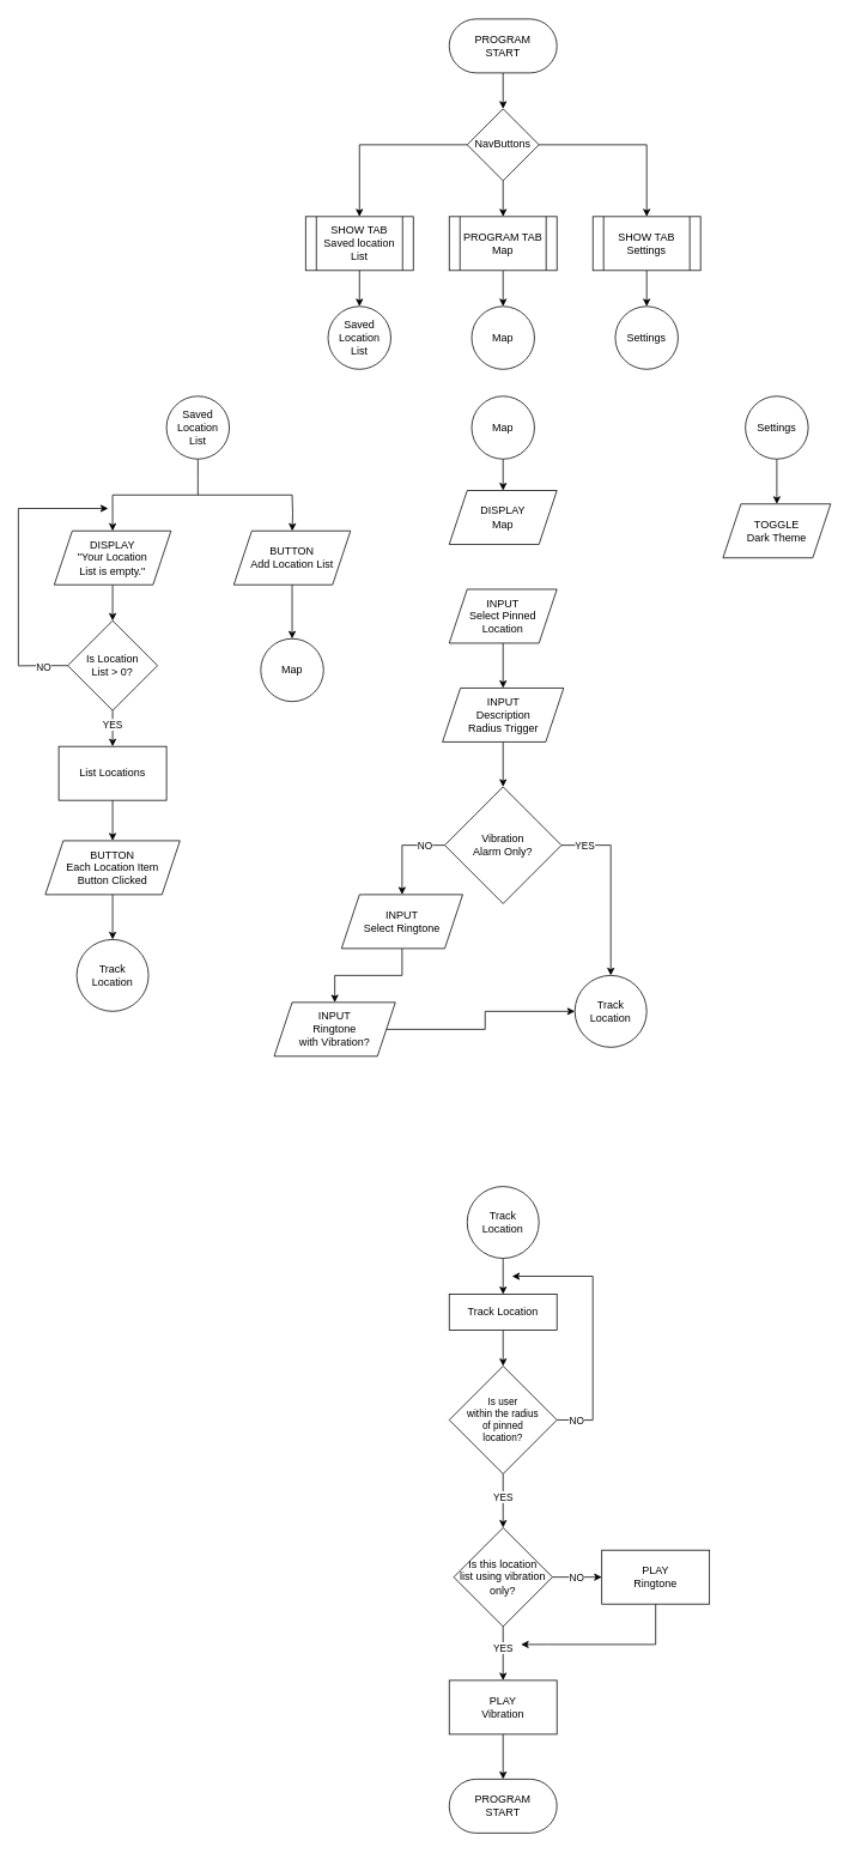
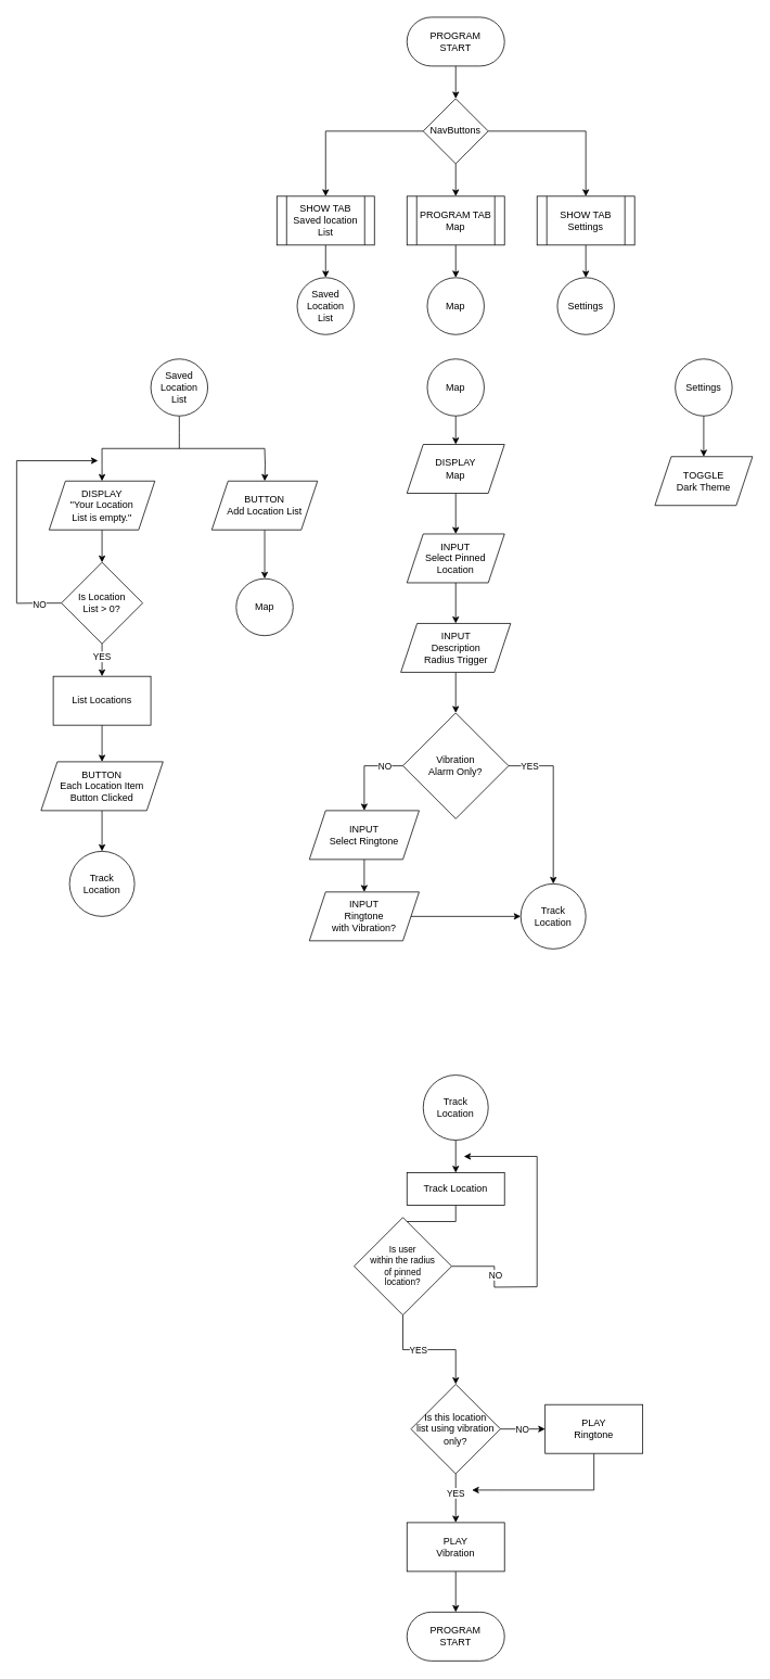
  <mxCell id="0" />
  <mxCell id="1" parent="0" />
  <mxCell id="2" style="edgeStyle=orthogonalEdgeStyle;rounded=0;orthogonalLoop=1;jettySize=auto;html=1;exitX=0.5;exitY=1;exitDx=0;exitDy=0;entryX=0.5;entryY=0;entryDx=0;entryDy=0;" parent="1" source="3" target="13" edge="1"><mxGeometry relative="1" as="geometry" /></mxCell>
  <mxCell id="3" value="PROGRAM TAB&lt;div&gt;Map&lt;/div&gt;" style="shape=process;whiteSpace=wrap;html=1;backgroundOutline=1;" parent="1" vertex="1"><mxGeometry x="500" y="240" width="120" height="60" as="geometry" /></mxCell>
  <mxCell id="4" style="edgeStyle=orthogonalEdgeStyle;rounded=0;orthogonalLoop=1;jettySize=auto;html=1;exitX=0.5;exitY=1;exitDx=0;exitDy=0;entryX=0.5;entryY=0;entryDx=0;entryDy=0;" parent="1" source="7" target="3" edge="1"><mxGeometry relative="1" as="geometry" /></mxCell>
  <mxCell id="5" style="edgeStyle=orthogonalEdgeStyle;rounded=0;orthogonalLoop=1;jettySize=auto;html=1;exitX=1;exitY=0.5;exitDx=0;exitDy=0;entryX=0.5;entryY=0;entryDx=0;entryDy=0;" parent="1" source="7" target="11" edge="1"><mxGeometry relative="1" as="geometry" /></mxCell>
  <mxCell id="6" style="edgeStyle=orthogonalEdgeStyle;rounded=0;orthogonalLoop=1;jettySize=auto;html=1;exitX=0;exitY=0.5;exitDx=0;exitDy=0;entryX=0.5;entryY=0;entryDx=0;entryDy=0;" parent="1" source="7" target="9" edge="1"><mxGeometry relative="1" as="geometry" /></mxCell>
  <mxCell id="7" value="NavButtons" style="rhombus;whiteSpace=wrap;html=1;fontSize=12;" parent="1" vertex="1"><mxGeometry x="520" y="120" width="80" height="80" as="geometry" /></mxCell>
  <mxCell id="8" style="edgeStyle=orthogonalEdgeStyle;rounded=0;orthogonalLoop=1;jettySize=auto;html=1;exitX=0.5;exitY=1;exitDx=0;exitDy=0;entryX=0.5;entryY=0;entryDx=0;entryDy=0;" parent="1" source="9" target="12" edge="1"><mxGeometry relative="1" as="geometry" /></mxCell>
  <mxCell id="9" value="SHOW TAB&lt;div&gt;Saved location List&lt;/div&gt;" style="shape=process;whiteSpace=wrap;html=1;backgroundOutline=1;" parent="1" vertex="1"><mxGeometry x="340" y="240" width="120" height="60" as="geometry" /></mxCell>
  <mxCell id="10" style="edgeStyle=orthogonalEdgeStyle;rounded=0;orthogonalLoop=1;jettySize=auto;html=1;exitX=0.5;exitY=1;exitDx=0;exitDy=0;entryX=0.5;entryY=0;entryDx=0;entryDy=0;" parent="1" source="11" target="14" edge="1"><mxGeometry relative="1" as="geometry" /></mxCell>
  <mxCell id="11" value="SHOW TAB&lt;div&gt;Settings&lt;/div&gt;" style="shape=process;whiteSpace=wrap;html=1;backgroundOutline=1;" parent="1" vertex="1"><mxGeometry x="660" y="240" width="120" height="60" as="geometry" /></mxCell>
  <mxCell id="12" value="Saved Location&lt;div&gt;List&lt;/div&gt;" style="ellipse;whiteSpace=wrap;html=1;aspect=fixed;" parent="1" vertex="1"><mxGeometry x="365" y="340" width="70" height="70" as="geometry" /></mxCell>
  <mxCell id="13" value="Map" style="ellipse;whiteSpace=wrap;html=1;aspect=fixed;" parent="1" vertex="1"><mxGeometry x="525" y="340" width="70" height="70" as="geometry" /></mxCell>
  <mxCell id="14" value="Settings" style="ellipse;whiteSpace=wrap;html=1;aspect=fixed;" parent="1" vertex="1"><mxGeometry x="685" y="340" width="70" height="70" as="geometry" /></mxCell>
  <mxCell id="15" style="edgeStyle=orthogonalEdgeStyle;rounded=0;orthogonalLoop=1;jettySize=auto;html=1;exitX=0.5;exitY=1;exitDx=0;exitDy=0;endArrow=none;endFill=0;" parent="1" source="16" edge="1"><mxGeometry relative="1" as="geometry"><mxPoint x="220" y="550" as="targetPoint" /></mxGeometry></mxCell>
  <mxCell id="16" value="Saved Location&lt;div&gt;List&lt;/div&gt;" style="ellipse;whiteSpace=wrap;html=1;aspect=fixed;" parent="1" vertex="1"><mxGeometry x="185" y="440" width="70" height="70" as="geometry" /></mxCell>
  <mxCell id="17" style="edgeStyle=orthogonalEdgeStyle;rounded=0;orthogonalLoop=1;jettySize=auto;html=1;exitX=0.5;exitY=1;exitDx=0;exitDy=0;entryX=0.5;entryY=0;entryDx=0;entryDy=0;" parent="1" source="21" target="23" edge="1"><mxGeometry relative="1" as="geometry" /></mxCell>
  <mxCell id="18" value="YES" style="edgeLabel;html=1;align=center;verticalAlign=middle;resizable=0;points=[];" parent="17" vertex="1" connectable="0"><mxGeometry x="-0.258" y="-1" relative="1" as="geometry"><mxPoint as="offset" /></mxGeometry></mxCell>
  <mxCell id="19" style="edgeStyle=orthogonalEdgeStyle;rounded=0;orthogonalLoop=1;jettySize=auto;html=1;exitX=0;exitY=0.5;exitDx=0;exitDy=0;endArrow=none;endFill=0;" parent="1" source="21" edge="1"><mxGeometry relative="1" as="geometry"><mxPoint x="20" y="740.238" as="targetPoint" /></mxGeometry></mxCell>
  <mxCell id="20" value="NO" style="edgeLabel;html=1;align=center;verticalAlign=middle;resizable=0;points=[];" parent="19" vertex="1" connectable="0"><mxGeometry x="0.002" y="1" relative="1" as="geometry"><mxPoint as="offset" /></mxGeometry></mxCell>
  <mxCell id="21" value="Is Location&lt;div&gt;List &amp;gt; 0?&lt;/div&gt;" style="rhombus;whiteSpace=wrap;html=1;" parent="1" vertex="1"><mxGeometry x="75" y="690" width="100" height="100" as="geometry" /></mxCell>
  <mxCell id="22" style="edgeStyle=orthogonalEdgeStyle;rounded=0;orthogonalLoop=1;jettySize=auto;html=1;exitX=0.5;exitY=1;exitDx=0;exitDy=0;entryX=0.5;entryY=0;entryDx=0;entryDy=0;" parent="1" source="23" target="48" edge="1"><mxGeometry relative="1" as="geometry" /></mxCell>
  <mxCell id="23" value="List Locations" style="rounded=0;whiteSpace=wrap;html=1;" parent="1" vertex="1"><mxGeometry x="65" y="830" width="120" height="60" as="geometry" /></mxCell>
  <mxCell id="24" style="edgeStyle=orthogonalEdgeStyle;rounded=0;orthogonalLoop=1;jettySize=auto;html=1;exitX=0.5;exitY=0;exitDx=0;exitDy=0;endArrow=none;endFill=0;startArrow=classic;startFill=1;" parent="1" source="26" edge="1"><mxGeometry relative="1" as="geometry"><mxPoint x="124.934" y="550" as="targetPoint" /></mxGeometry></mxCell>
  <mxCell id="25" style="edgeStyle=orthogonalEdgeStyle;rounded=0;orthogonalLoop=1;jettySize=auto;html=1;exitX=0.5;exitY=1;exitDx=0;exitDy=0;entryX=0.5;entryY=0;entryDx=0;entryDy=0;" parent="1" source="26" target="21" edge="1"><mxGeometry relative="1" as="geometry" /></mxCell>
  <mxCell id="26" value="DISPLAY&lt;div&gt;&quot;Your Location&lt;/div&gt;&lt;div&gt;List is empty.&quot;&lt;/div&gt;" style="shape=parallelogram;perimeter=parallelogramPerimeter;whiteSpace=wrap;html=1;fixedSize=1;" parent="1" vertex="1"><mxGeometry x="60" y="590" width="130" height="60" as="geometry" /></mxCell>
  <mxCell id="27" style="edgeStyle=orthogonalEdgeStyle;rounded=0;orthogonalLoop=1;jettySize=auto;html=1;exitX=0.5;exitY=1;exitDx=0;exitDy=0;entryX=0.5;entryY=0;entryDx=0;entryDy=0;" parent="1" source="28" target="7" edge="1"><mxGeometry relative="1" as="geometry" /></mxCell>
  <mxCell id="28" value="PROGRAM&lt;div&gt;START&lt;/div&gt;" style="rounded=1;whiteSpace=wrap;html=1;arcSize=50;" parent="1" vertex="1"><mxGeometry x="500" y="20" width="120" height="60" as="geometry" /></mxCell>
  <mxCell id="29" style="edgeStyle=orthogonalEdgeStyle;rounded=0;orthogonalLoop=1;jettySize=auto;html=1;exitX=0.5;exitY=1;exitDx=0;exitDy=0;entryX=0.5;entryY=0;entryDx=0;entryDy=0;" parent="1" source="30" target="33" edge="1"><mxGeometry relative="1" as="geometry" /></mxCell>
  <mxCell id="30" value="BUTTON&lt;div&gt;Add Location List&lt;/div&gt;" style="shape=parallelogram;perimeter=parallelogramPerimeter;whiteSpace=wrap;html=1;fixedSize=1;" parent="1" vertex="1"><mxGeometry x="260" y="590" width="130" height="60" as="geometry" /></mxCell>
  <mxCell id="31" value="" style="endArrow=none;html=1;rounded=0;" parent="1" edge="1"><mxGeometry width="50" height="50" relative="1" as="geometry"><mxPoint x="125" y="550" as="sourcePoint" /><mxPoint x="325" y="550" as="targetPoint" /></mxGeometry></mxCell>
  <mxCell id="32" style="edgeStyle=orthogonalEdgeStyle;rounded=0;orthogonalLoop=1;jettySize=auto;html=1;exitX=0.5;exitY=0;exitDx=0;exitDy=0;endArrow=none;endFill=0;startArrow=classic;startFill=1;" parent="1" edge="1"><mxGeometry relative="1" as="geometry"><mxPoint x="325.014" y="550" as="targetPoint" /><mxPoint x="325.08" y="590" as="sourcePoint" /></mxGeometry></mxCell>
  <mxCell id="33" value="Map" style="ellipse;whiteSpace=wrap;html=1;aspect=fixed;" parent="1" vertex="1"><mxGeometry x="290" y="710" width="70" height="70" as="geometry" /></mxCell>
  <mxCell id="34" style="edgeStyle=orthogonalEdgeStyle;rounded=0;orthogonalLoop=1;jettySize=auto;html=1;exitX=0.5;exitY=1;exitDx=0;exitDy=0;entryX=0.5;entryY=0;entryDx=0;entryDy=0;" parent="1" source="35" target="37" edge="1"><mxGeometry relative="1" as="geometry" /></mxCell>
  <mxCell id="35" value="Map" style="ellipse;whiteSpace=wrap;html=1;aspect=fixed;" parent="1" vertex="1"><mxGeometry x="525" y="440" width="70" height="70" as="geometry" /></mxCell>
+ <mxCell id="36" style="edgeStyle=orthogonalEdgeStyle;rounded=0;orthogonalLoop=1;jettySize=auto;html=1;exitX=0.5;exitY=1;exitDx=0;exitDy=0;entryX=0.5;entryY=0;entryDx=0;entryDy=0;" parent="1" source="37" target="39" edge="1"><mxGeometry relative="1" as="geometry" /></mxCell>
  <mxCell id="37" value="DISPLAY&lt;br&gt;Map" style="shape=parallelogram;perimeter=parallelogramPerimeter;whiteSpace=wrap;html=1;fixedSize=1;" parent="1" vertex="1"><mxGeometry x="500" y="545" width="120" height="60" as="geometry" /></mxCell>
  <mxCell id="38" style="edgeStyle=orthogonalEdgeStyle;rounded=0;orthogonalLoop=1;jettySize=auto;html=1;exitX=0.5;exitY=1;exitDx=0;exitDy=0;entryX=0.5;entryY=0;entryDx=0;entryDy=0;" parent="1" source="39" target="41" edge="1"><mxGeometry relative="1" as="geometry" /></mxCell>
  <mxCell id="39" value="INPUT&lt;div&gt;Select Pinned Location&lt;/div&gt;" style="shape=parallelogram;perimeter=parallelogramPerimeter;whiteSpace=wrap;html=1;fixedSize=1;" parent="1" vertex="1"><mxGeometry x="500" y="655" width="120" height="60" as="geometry" /></mxCell>
  <mxCell id="40" style="edgeStyle=orthogonalEdgeStyle;rounded=0;orthogonalLoop=1;jettySize=auto;html=1;exitX=0.5;exitY=1;exitDx=0;exitDy=0;entryX=0.5;entryY=0;entryDx=0;entryDy=0;" parent="1" source="41" target="46" edge="1"><mxGeometry relative="1" as="geometry" /></mxCell>
  <mxCell id="41" value="INPUT&lt;div&gt;Description&lt;/div&gt;&lt;div&gt;Radius Trigger&lt;/div&gt;" style="shape=parallelogram;perimeter=parallelogramPerimeter;whiteSpace=wrap;html=1;fixedSize=1;" parent="1" vertex="1"><mxGeometry x="492.5" y="765" width="135" height="60" as="geometry" /></mxCell>
  <mxCell id="42" style="edgeStyle=orthogonalEdgeStyle;rounded=0;orthogonalLoop=1;jettySize=auto;html=1;exitX=1;exitY=0.5;exitDx=0;exitDy=0;entryX=0.5;entryY=0;entryDx=0;entryDy=0;" parent="1" source="46" target="63" edge="1"><mxGeometry relative="1" as="geometry"><mxPoint x="680" y="1075" as="targetPoint" /></mxGeometry></mxCell>
  <mxCell id="43" value="YES" style="edgeLabel;html=1;align=center;verticalAlign=middle;resizable=0;points=[];" parent="42" vertex="1" connectable="0"><mxGeometry x="-0.566" y="1" relative="1" as="geometry"><mxPoint x="-18" y="1" as="offset" /></mxGeometry></mxCell>
  <mxCell id="44" style="edgeStyle=orthogonalEdgeStyle;rounded=0;orthogonalLoop=1;jettySize=auto;html=1;exitX=0;exitY=0.5;exitDx=0;exitDy=0;entryX=0.5;entryY=0;entryDx=0;entryDy=0;" parent="1" source="46" target="65" edge="1"><mxGeometry relative="1" as="geometry" /></mxCell>
  <mxCell id="45" value="NO" style="edgeLabel;html=1;align=center;verticalAlign=middle;resizable=0;points=[];" parent="44" vertex="1" connectable="0"><mxGeometry x="-0.463" relative="1" as="geometry"><mxPoint x="5" as="offset" /></mxGeometry></mxCell>
  <mxCell id="46" value="Vibration&lt;div&gt;Alarm Only?&lt;/div&gt;" style="rhombus;whiteSpace=wrap;html=1;" parent="1" vertex="1"><mxGeometry x="495" y="875" width="130" height="130" as="geometry" /></mxCell>
  <mxCell id="47" style="edgeStyle=orthogonalEdgeStyle;rounded=0;orthogonalLoop=1;jettySize=auto;html=1;exitX=0.5;exitY=1;exitDx=0;exitDy=0;entryX=0.5;entryY=0;entryDx=0;entryDy=0;" parent="1" source="48" target="62" edge="1"><mxGeometry relative="1" as="geometry" /></mxCell>
  <mxCell id="48" value="BUTTON&lt;br&gt;&lt;div&gt;Each Location Item&lt;/div&gt;&lt;div&gt;Button Clicked&lt;/div&gt;" style="shape=parallelogram;perimeter=parallelogramPerimeter;whiteSpace=wrap;html=1;fixedSize=1;" parent="1" vertex="1"><mxGeometry x="50" y="935" width="150" height="60" as="geometry" /></mxCell>
  <mxCell id="49" value="" style="endArrow=classic;html=1;rounded=0;" parent="1" edge="1"><mxGeometry width="50" height="50" relative="1" as="geometry"><mxPoint x="20" y="565" as="sourcePoint" /><mxPoint x="120" y="565" as="targetPoint" /></mxGeometry></mxCell>
  <mxCell id="50" value="" style="endArrow=none;html=1;rounded=0;" parent="1" edge="1"><mxGeometry width="50" height="50" relative="1" as="geometry"><mxPoint x="20" y="740" as="sourcePoint" /><mxPoint x="20" y="565" as="targetPoint" /></mxGeometry></mxCell>
  <mxCell id="51" style="edgeStyle=orthogonalEdgeStyle;rounded=0;orthogonalLoop=1;jettySize=auto;html=1;exitX=0.5;exitY=1;exitDx=0;exitDy=0;entryX=0.5;entryY=0;entryDx=0;entryDy=0;" parent="1" source="52" target="54" edge="1"><mxGeometry relative="1" as="geometry" /></mxCell>
  <mxCell id="52" value="Track Location" style="ellipse;whiteSpace=wrap;html=1;aspect=fixed;" parent="1" vertex="1"><mxGeometry x="520" y="1320" width="80" height="80" as="geometry" /></mxCell>
  <mxCell id="53" style="edgeStyle=orthogonalEdgeStyle;rounded=0;orthogonalLoop=1;jettySize=auto;html=1;exitX=0.5;exitY=1;exitDx=0;exitDy=0;entryX=0.5;entryY=0;entryDx=0;entryDy=0;" parent="1" source="54" target="59" edge="1"><mxGeometry relative="1" as="geometry" /></mxCell>
  <mxCell id="54" value="Track Location" style="rounded=0;whiteSpace=wrap;html=1;" parent="1" vertex="1"><mxGeometry x="500" y="1440" width="120" height="40" as="geometry" /></mxCell>
  <mxCell id="55" style="edgeStyle=orthogonalEdgeStyle;rounded=0;orthogonalLoop=1;jettySize=auto;html=1;exitX=1;exitY=0.5;exitDx=0;exitDy=0;endArrow=none;endFill=0;" parent="1" source="59" edge="1"><mxGeometry relative="1" as="geometry"><mxPoint x="660" y="1580.2" as="targetPoint" /></mxGeometry></mxCell>
  <mxCell id="56" value="NO" style="edgeLabel;html=1;align=center;verticalAlign=middle;resizable=0;points=[];" parent="55" vertex="1" connectable="0"><mxGeometry x="-0.039" y="1" relative="1" as="geometry"><mxPoint as="offset" /></mxGeometry></mxCell>
  <mxCell id="57" style="edgeStyle=orthogonalEdgeStyle;rounded=0;orthogonalLoop=1;jettySize=auto;html=1;exitX=0.5;exitY=1;exitDx=0;exitDy=0;entryX=0.5;entryY=0;entryDx=0;entryDy=0;" parent="1" source="59" target="75" edge="1"><mxGeometry relative="1" as="geometry" /></mxCell>
  <mxCell id="58" value="YES" style="edgeLabel;html=1;align=center;verticalAlign=middle;resizable=0;points=[];" parent="57" vertex="1" connectable="0"><mxGeometry x="-0.181" y="-1" relative="1" as="geometry"><mxPoint as="offset" /></mxGeometry></mxCell>
- <mxCell id="59" value="Is user&lt;div&gt;within&amp;nbsp;&lt;span style=&quot;background-color: transparent; color: light-dark(rgb(0, 0, 0), rgb(255, 255, 255));&quot;&gt;the radius&lt;/span&gt;&lt;/div&gt;&lt;div&gt;&lt;span style=&quot;background-color: transparent; color: light-dark(rgb(0, 0, 0), rgb(255, 255, 255));&quot;&gt;of pinned&lt;/span&gt;&lt;/div&gt;&lt;div&gt;&lt;span style=&quot;background-color: transparent; color: light-dark(rgb(0, 0, 0), rgb(255, 255, 255));&quot;&gt;location?&lt;/span&gt;&lt;/div&gt;" style="rhombus;whiteSpace=wrap;html=1;fontSize=11;" parent="1" vertex="1"><mxGeometry x="500" y="1520" width="120" height="120" as="geometry" /></mxCell>
+ <mxCell id="59" value="Is user&lt;div&gt;within&amp;nbsp;&lt;span style=&quot;background-color: transparent; color: light-dark(rgb(0, 0, 0), rgb(255, 255, 255));&quot;&gt;the radius&lt;/span&gt;&lt;/div&gt;&lt;div&gt;&lt;span style=&quot;background-color: transparent; color: light-dark(rgb(0, 0, 0), rgb(255, 255, 255));&quot;&gt;of pinned&lt;/span&gt;&lt;/div&gt;&lt;div&gt;&lt;span style=&quot;background-color: transparent; color: light-dark(rgb(0, 0, 0), rgb(255, 255, 255));&quot;&gt;location?&lt;/span&gt;&lt;/div&gt;" style="rhombus;whiteSpace=wrap;html=1;fontSize=11;" parent="1" vertex="1"><mxGeometry x="435" y="1495" width="120" height="120" as="geometry" /></mxCell>
  <mxCell id="60" value="" style="endArrow=none;html=1;rounded=0;endFill=0;" parent="1" edge="1"><mxGeometry width="50" height="50" relative="1" as="geometry"><mxPoint x="660" y="1580" as="sourcePoint" /><mxPoint x="660" y="1420" as="targetPoint" /></mxGeometry></mxCell>
  <mxCell id="61" value="" style="endArrow=classic;html=1;rounded=0;" parent="1" edge="1"><mxGeometry width="50" height="50" relative="1" as="geometry"><mxPoint x="660" y="1420" as="sourcePoint" /><mxPoint x="570" y="1420" as="targetPoint" /></mxGeometry></mxCell>
  <mxCell id="62" value="Track Location" style="ellipse;whiteSpace=wrap;html=1;aspect=fixed;" parent="1" vertex="1"><mxGeometry x="85" y="1045" width="80" height="80" as="geometry" /></mxCell>
  <mxCell id="63" value="Track Location" style="ellipse;whiteSpace=wrap;html=1;aspect=fixed;" parent="1" vertex="1"><mxGeometry x="640" y="1085" width="80" height="80" as="geometry" /></mxCell>
  <mxCell id="64" style="edgeStyle=orthogonalEdgeStyle;rounded=0;orthogonalLoop=1;jettySize=auto;html=1;exitX=0.5;exitY=1;exitDx=0;exitDy=0;entryX=0.5;entryY=0;entryDx=0;entryDy=0;" parent="1" source="65" target="67" edge="1"><mxGeometry relative="1" as="geometry" /></mxCell>
  <mxCell id="65" value="INPUT&lt;div&gt;Select Ringtone&lt;/div&gt;" style="shape=parallelogram;perimeter=parallelogramPerimeter;whiteSpace=wrap;html=1;fixedSize=1;" parent="1" vertex="1"><mxGeometry x="380" y="995" width="135" height="60" as="geometry" /></mxCell>
  <mxCell id="66" style="edgeStyle=orthogonalEdgeStyle;rounded=0;orthogonalLoop=1;jettySize=auto;html=1;exitX=1;exitY=0.5;exitDx=0;exitDy=0;entryX=0;entryY=0.5;entryDx=0;entryDy=0;" parent="1" source="67" target="63" edge="1"><mxGeometry relative="1" as="geometry"><mxPoint x="630" y="1125" as="targetPoint" /></mxGeometry></mxCell>
- <mxCell id="67" value="INPUT&lt;div&gt;Ringtone&lt;/div&gt;&lt;div&gt;with Vibration?&lt;/div&gt;" style="shape=parallelogram;perimeter=parallelogramPerimeter;whiteSpace=wrap;html=1;fixedSize=1;" parent="1" vertex="1"><mxGeometry x="305" y="1115" width="135" height="60" as="geometry" /></mxCell>
+ <mxCell id="67" value="INPUT&lt;div&gt;Ringtone&lt;/div&gt;&lt;div&gt;with Vibration?&lt;/div&gt;" style="shape=parallelogram;perimeter=parallelogramPerimeter;whiteSpace=wrap;html=1;fixedSize=1;" parent="1" vertex="1"><mxGeometry x="380" y="1095" width="135" height="60" as="geometry" /></mxCell>
  <mxCell id="68" style="edgeStyle=orthogonalEdgeStyle;rounded=0;orthogonalLoop=1;jettySize=auto;html=1;exitX=0.5;exitY=1;exitDx=0;exitDy=0;entryX=0.5;entryY=0;entryDx=0;entryDy=0;" parent="1" source="69" target="70" edge="1"><mxGeometry relative="1" as="geometry" /></mxCell>
  <mxCell id="69" value="Settings" style="ellipse;whiteSpace=wrap;html=1;aspect=fixed;" parent="1" vertex="1"><mxGeometry x="830" y="440" width="70" height="70" as="geometry" /></mxCell>
  <mxCell id="70" value="TOGGLE&lt;div&gt;Dark Theme&lt;/div&gt;" style="shape=parallelogram;perimeter=parallelogramPerimeter;whiteSpace=wrap;html=1;fixedSize=1;" parent="1" vertex="1"><mxGeometry x="805" y="560" width="120" height="60" as="geometry" /></mxCell>
  <mxCell id="71" style="edgeStyle=orthogonalEdgeStyle;rounded=0;orthogonalLoop=1;jettySize=auto;html=1;exitX=1;exitY=0.5;exitDx=0;exitDy=0;entryX=0;entryY=0.5;entryDx=0;entryDy=0;" parent="1" source="75" target="79" edge="1"><mxGeometry relative="1" as="geometry" /></mxCell>
  <mxCell id="72" value="NO" style="edgeLabel;html=1;align=center;verticalAlign=middle;resizable=0;points=[];" parent="71" vertex="1" connectable="0"><mxGeometry x="0.037" relative="1" as="geometry"><mxPoint x="-3" as="offset" /></mxGeometry></mxCell>
  <mxCell id="73" style="edgeStyle=orthogonalEdgeStyle;rounded=0;orthogonalLoop=1;jettySize=auto;html=1;exitX=0.5;exitY=1;exitDx=0;exitDy=0;entryX=0.5;entryY=0;entryDx=0;entryDy=0;" parent="1" source="75" target="77" edge="1"><mxGeometry relative="1" as="geometry" /></mxCell>
  <mxCell id="74" value="YES" style="edgeLabel;html=1;align=center;verticalAlign=middle;resizable=0;points=[];" parent="73" vertex="1" connectable="0"><mxGeometry x="-0.223" y="-1" relative="1" as="geometry"><mxPoint as="offset" /></mxGeometry></mxCell>
  <mxCell id="75" value="Is this location&lt;div&gt;list using vibration only?&lt;/div&gt;" style="rhombus;whiteSpace=wrap;html=1;" parent="1" vertex="1"><mxGeometry x="505" y="1700" width="110" height="110" as="geometry" /></mxCell>
  <mxCell id="76" style="edgeStyle=orthogonalEdgeStyle;rounded=0;orthogonalLoop=1;jettySize=auto;html=1;exitX=0.5;exitY=1;exitDx=0;exitDy=0;entryX=0.5;entryY=0;entryDx=0;entryDy=0;" parent="1" source="77" target="80" edge="1"><mxGeometry relative="1" as="geometry" /></mxCell>
  <mxCell id="77" value="PLAY&lt;div&gt;Vibration&lt;/div&gt;" style="rounded=0;whiteSpace=wrap;html=1;" parent="1" vertex="1"><mxGeometry x="500" y="1870" width="120" height="60" as="geometry" /></mxCell>
  <mxCell id="78" style="edgeStyle=orthogonalEdgeStyle;rounded=0;orthogonalLoop=1;jettySize=auto;html=1;exitX=0.5;exitY=1;exitDx=0;exitDy=0;" parent="1" source="79" edge="1"><mxGeometry relative="1" as="geometry"><mxPoint x="580" y="1830" as="targetPoint" /><Array as="points"><mxPoint x="730" y="1830" /><mxPoint x="610" y="1830" /></Array></mxGeometry></mxCell>
  <mxCell id="79" value="PLAY&lt;div&gt;Ringtone&lt;/div&gt;" style="rounded=0;whiteSpace=wrap;html=1;" parent="1" vertex="1"><mxGeometry x="670" y="1725" width="120" height="60" as="geometry" /></mxCell>
  <mxCell id="80" value="PROGRAM&lt;div&gt;START&lt;/div&gt;" style="rounded=1;whiteSpace=wrap;html=1;arcSize=50;" parent="1" vertex="1"><mxGeometry x="500" y="1980" width="120" height="60" as="geometry" /></mxCell>
